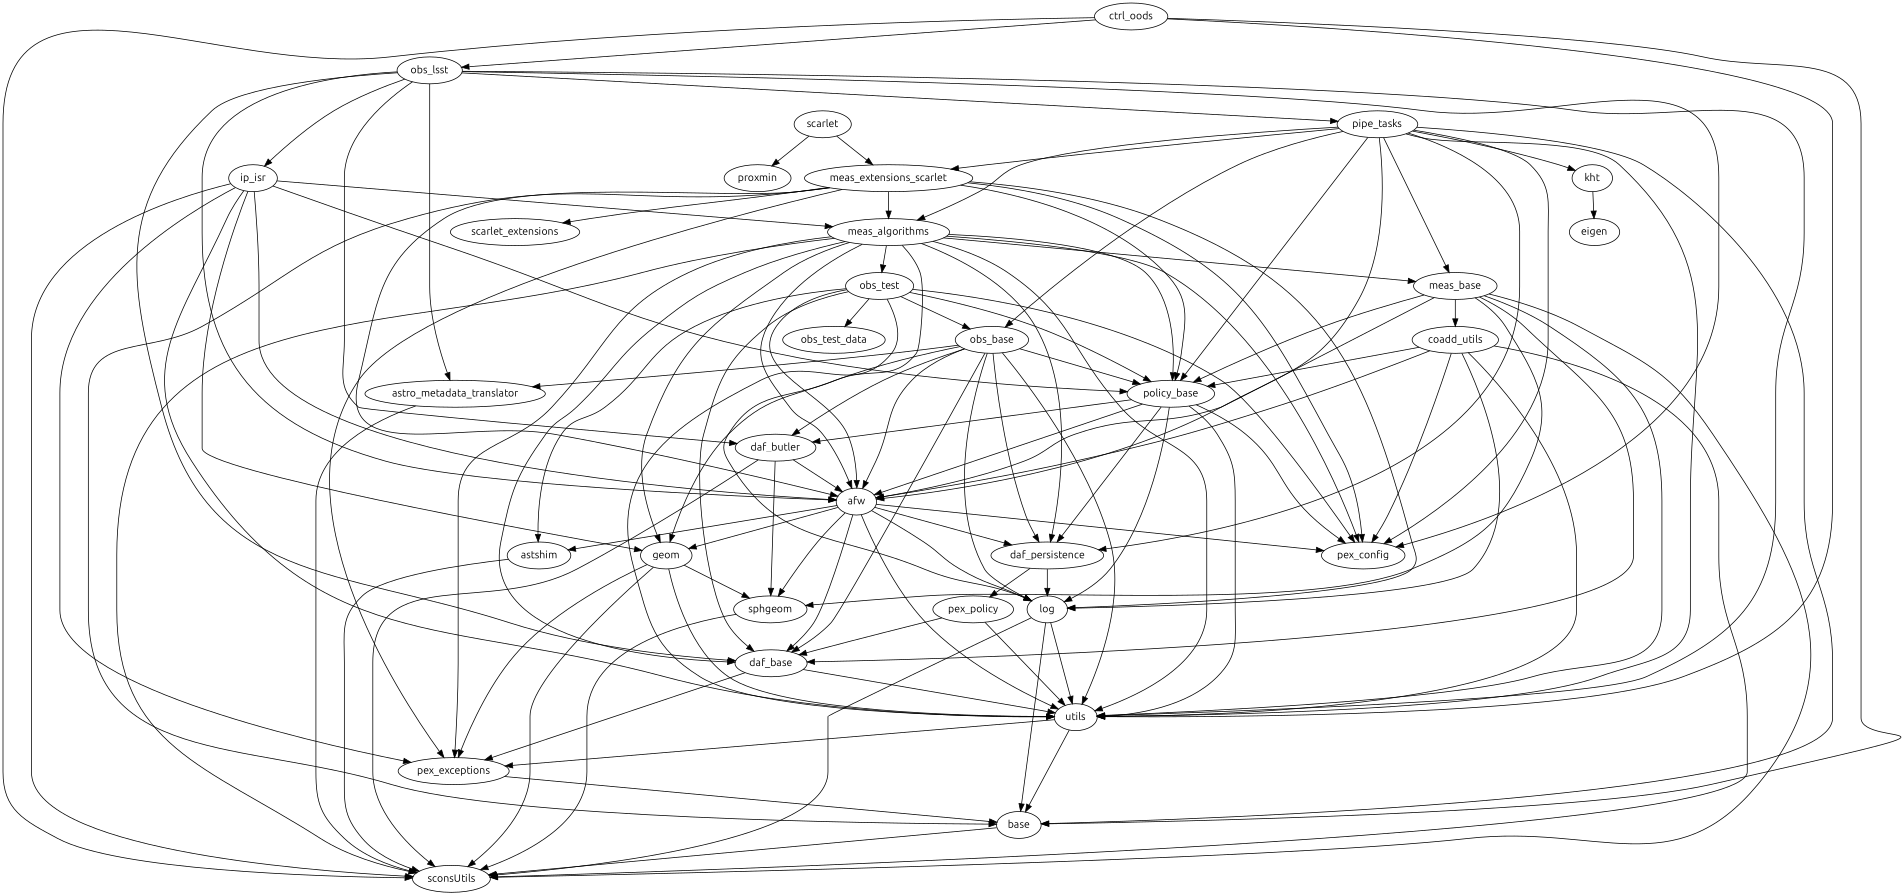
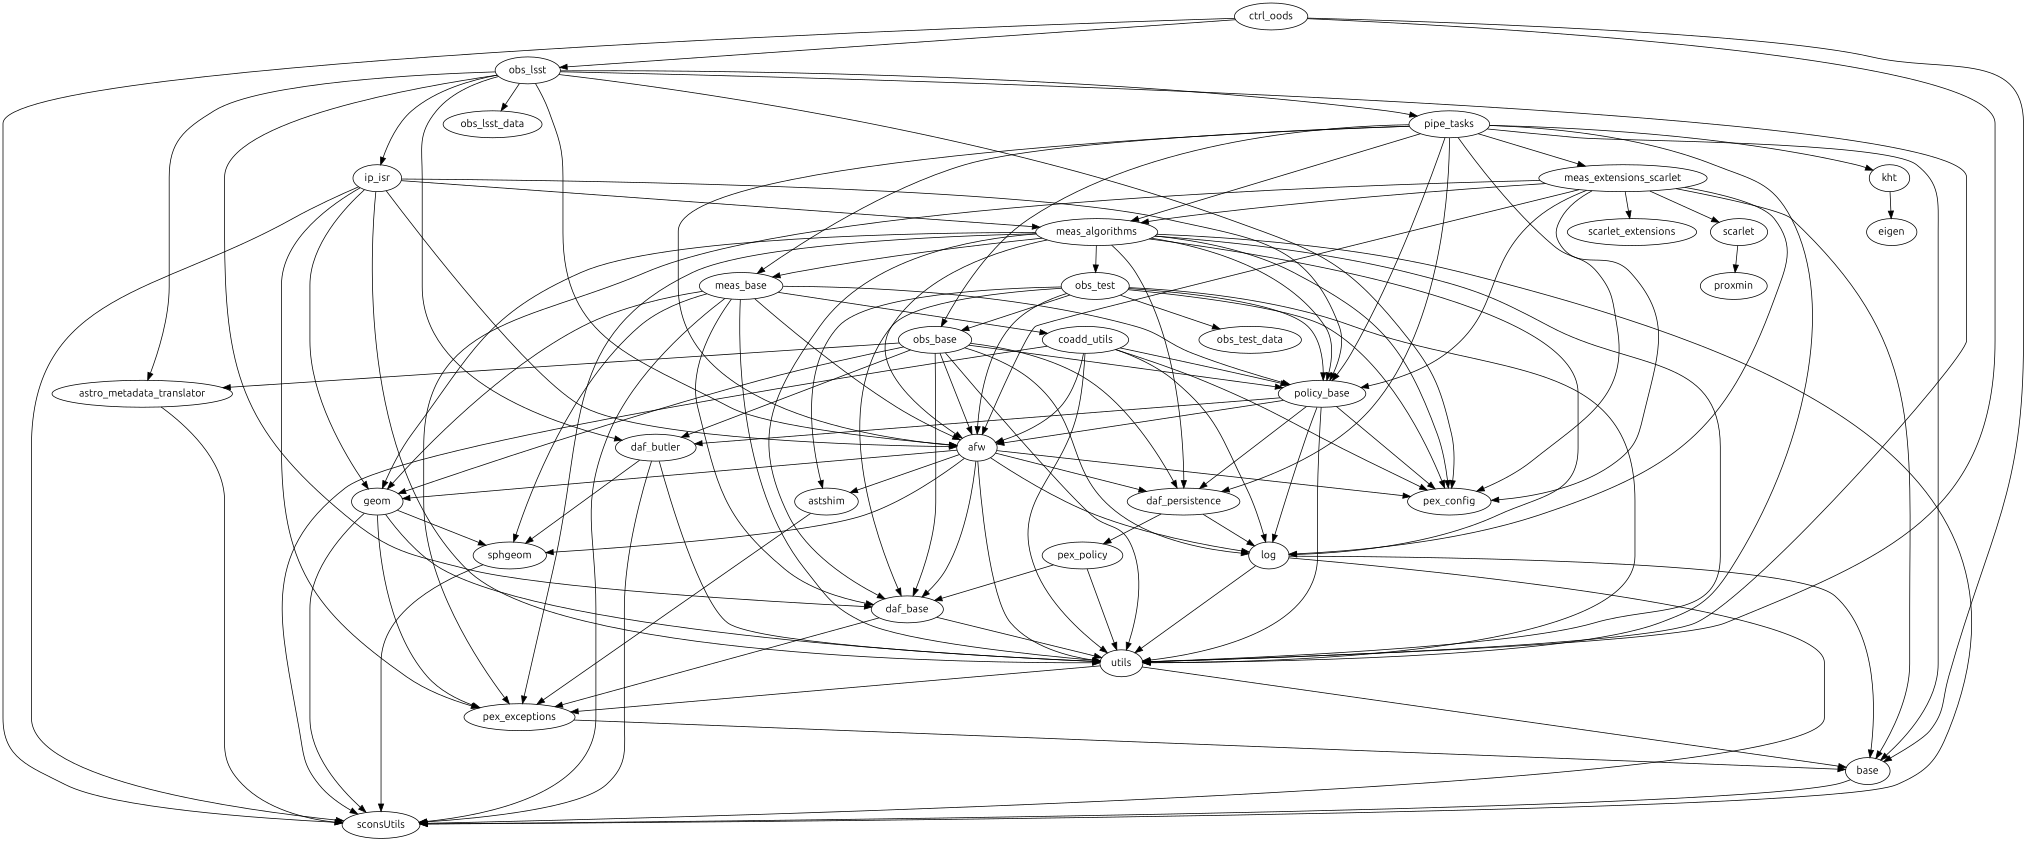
  digraph {
    fontname=Ubuntu
    node [fontname=Ubuntu]
    edge [fontname=Ubuntu]
    ctrl_oods
    base
    sconsUtils
    utils
    obs_lsst
    pex_exceptions
    afw
    daf_base
    pex_config
    astro_metadata_translator
    daf_butler
    ip_isr
    pipe_tasks
+   obs_lsst_data
    daf_persistence
    log
    geom
    sphgeom
    astshim
    obs_base
    n21 [label=policy_base]
    meas_algorithms
    meas_base
    meas_extensions_scarlet
    kht
    pex_policy
    obs_test
    coadd_utils
    obs_test_data
    scarlet
    scarlet_extensions
    eigen
    proxmin
    ctrl_oods -> base
    ctrl_oods -> sconsUtils
    ctrl_oods -> utils
    ctrl_oods -> obs_lsst
    base -> sconsUtils
    utils -> base
    utils -> pex_exceptions
    obs_lsst -> utils
    obs_lsst -> afw
    obs_lsst -> daf_base
    obs_lsst -> pex_config
    obs_lsst -> astro_metadata_translator
    obs_lsst -> daf_butler
    obs_lsst -> ip_isr
    obs_lsst -> pipe_tasks
+   obs_lsst -> obs_lsst_data
    pex_exceptions -> base
    afw -> utils
    afw -> daf_base
    afw -> pex_config
    afw -> daf_persistence
    afw -> log
    afw -> geom
    afw -> sphgeom
    afw -> astshim
    daf_base -> utils
    daf_base -> pex_exceptions
    astro_metadata_translator -> sconsUtils
    daf_butler -> sconsUtils
-   daf_butler -> afw
+   daf_butler -> utils
    daf_butler -> sphgeom
    ip_isr -> sconsUtils
    ip_isr -> utils
    ip_isr -> pex_exceptions
    ip_isr -> afw
    ip_isr -> geom
    ip_isr -> n21
    ip_isr -> meas_algorithms
    pipe_tasks -> base
    pipe_tasks -> utils
    pipe_tasks -> afw
    pipe_tasks -> pex_config
    pipe_tasks -> daf_persistence
    pipe_tasks -> obs_base
    pipe_tasks -> n21
    pipe_tasks -> meas_algorithms
    pipe_tasks -> meas_base
    pipe_tasks -> meas_extensions_scarlet
    pipe_tasks -> kht
    daf_persistence -> log
    daf_persistence -> pex_policy
    log -> base
    log -> sconsUtils
    log -> utils
    geom -> sconsUtils
    geom -> utils
    geom -> pex_exceptions
    geom -> sphgeom
    sphgeom -> sconsUtils
-   astshim -> sconsUtils
+   astshim -> pex_exceptions
    obs_base -> utils
    obs_base -> afw
    obs_base -> daf_base
    obs_base -> astro_metadata_translator
    obs_base -> daf_butler
    obs_base -> daf_persistence
    obs_base -> log
    obs_base -> geom
    obs_base -> n21
    n21 -> utils
    n21 -> afw
    n21 -> pex_config
    n21 -> daf_butler
    n21 -> daf_persistence
    n21 -> log
    meas_algorithms -> sconsUtils
    meas_algorithms -> utils
    meas_algorithms -> pex_exceptions
    meas_algorithms -> afw
    meas_algorithms -> daf_base
    meas_algorithms -> pex_config
    meas_algorithms -> daf_persistence
    meas_algorithms -> log
    meas_algorithms -> geom
    meas_algorithms -> n21
    meas_algorithms -> meas_base
    meas_algorithms -> obs_test
    meas_base -> sconsUtils
    meas_base -> utils
    meas_base -> afw
    meas_base -> daf_base
+   meas_base -> geom
    meas_base -> sphgeom
    meas_base -> n21
    meas_base -> coadd_utils
    meas_extensions_scarlet -> base
    meas_extensions_scarlet -> pex_exceptions
    meas_extensions_scarlet -> afw
    meas_extensions_scarlet -> pex_config
    meas_extensions_scarlet -> log
    meas_extensions_scarlet -> n21
    meas_extensions_scarlet -> meas_algorithms
-   scarlet -> meas_extensions_scarlet
+   meas_extensions_scarlet -> scarlet
    meas_extensions_scarlet -> scarlet_extensions
    kht -> eigen
    pex_policy -> utils
    pex_policy -> daf_base
    obs_test -> utils
    obs_test -> afw
    obs_test -> daf_base
    obs_test -> pex_config
    obs_test -> astshim
    obs_test -> obs_base
    obs_test -> n21
    obs_test -> obs_test_data
    coadd_utils -> sconsUtils
    coadd_utils -> utils
    coadd_utils -> afw
    coadd_utils -> pex_config
    coadd_utils -> log
    coadd_utils -> n21
    scarlet -> proxmin
  }
